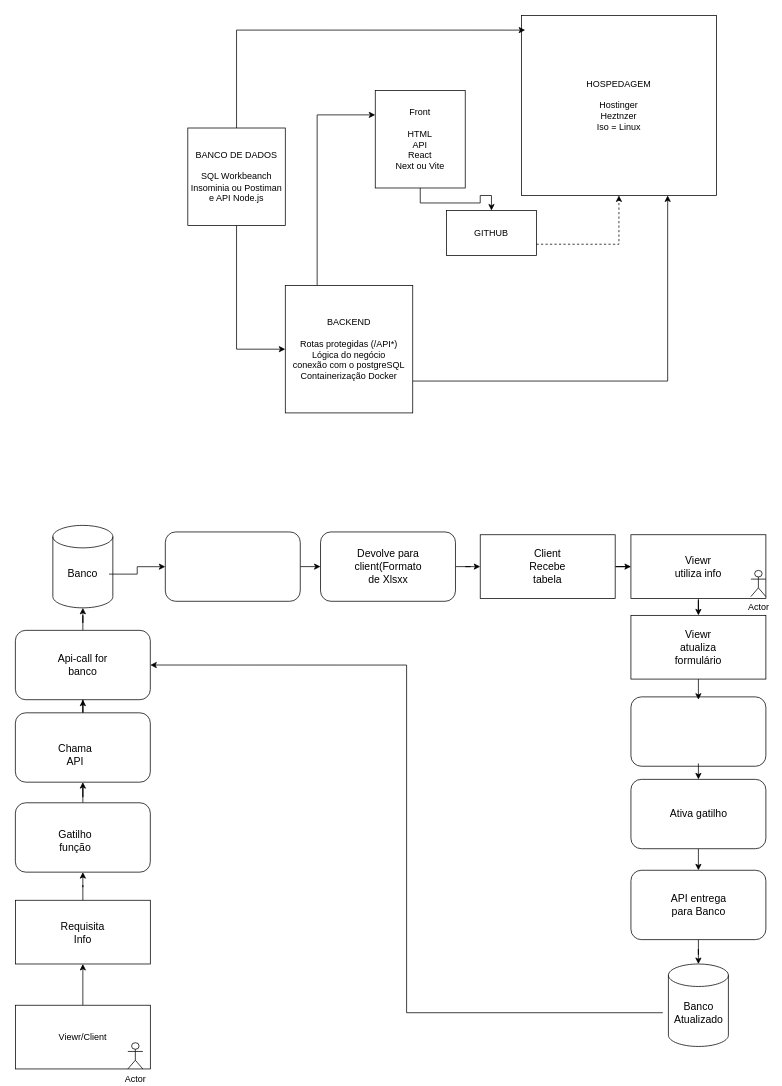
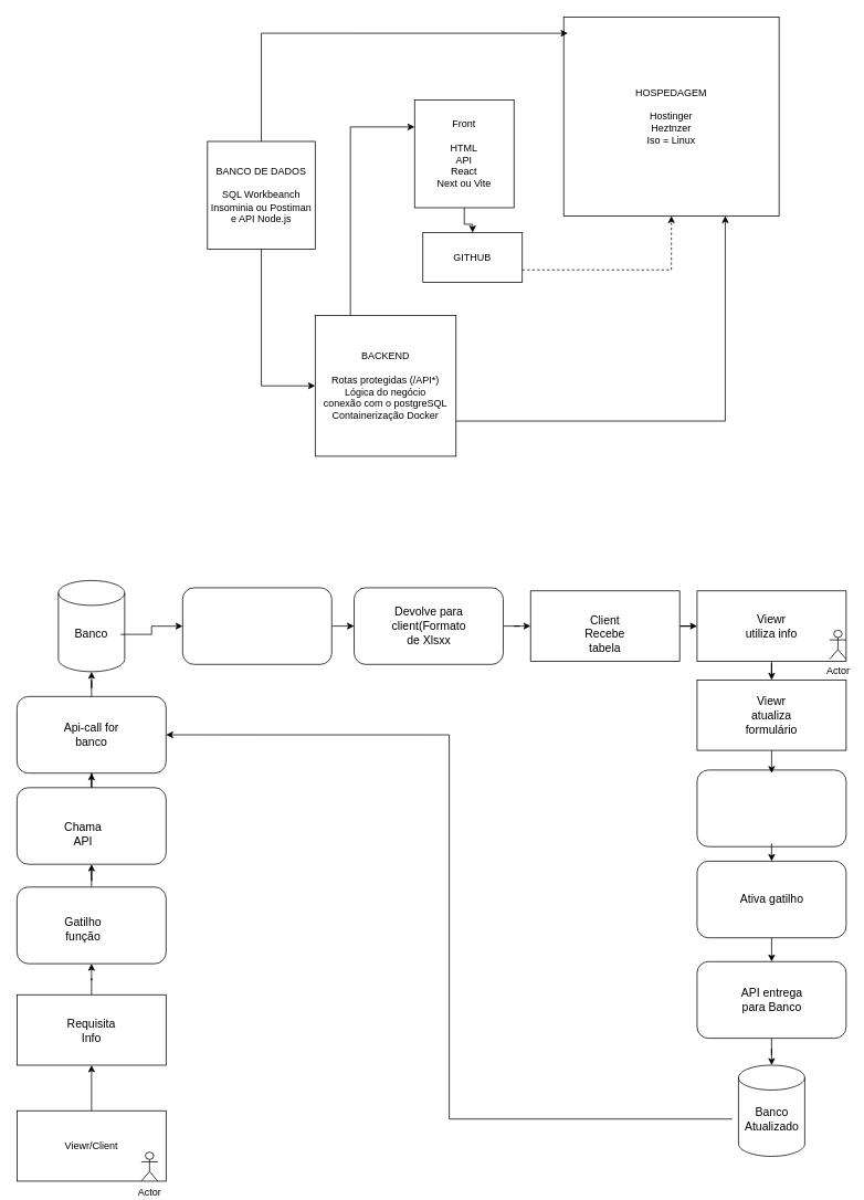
  <mxCell id="0" />
  <mxCell id="1" parent="0" />
  <mxCell id="2" value="" style="rounded=1;whiteSpace=wrap;html=1;" vertex="1" parent="1"><mxGeometry x="841" y="928.75" width="180" height="92.5" as="geometry" /></mxCell>
  <mxCell id="3" style="edgeStyle=orthogonalEdgeStyle;rounded=0;orthogonalLoop=1;jettySize=auto;html=1;exitX=0.5;exitY=0;exitDx=0;exitDy=0;" edge="1" parent="1" source="4" target="10"><mxGeometry relative="1" as="geometry" /></mxCell>
  <mxCell id="4" value="" style="rounded=0;whiteSpace=wrap;html=1;" vertex="1" parent="1"><mxGeometry x="20" y="1200" width="180" height="85" as="geometry" /></mxCell>
  <mxCell id="5" value="&lt;span style=&quot;font-size: 14px;&quot;&gt;Requisita Info&lt;/span&gt;" style="text;strokeColor=none;align=center;fillColor=none;html=1;verticalAlign=middle;whiteSpace=wrap;rounded=0;" vertex="1" parent="1"><mxGeometry x="75" y="1227.5" width="70" height="30" as="geometry" /></mxCell>
  <mxCell id="6" style="edgeStyle=orthogonalEdgeStyle;rounded=0;orthogonalLoop=1;jettySize=auto;html=1;exitX=0.5;exitY=0;exitDx=0;exitDy=0;" edge="1" parent="1" source="7" target="4"><mxGeometry relative="1" as="geometry" /></mxCell>
  <mxCell id="7" value="Viewr/Client" style="rounded=0;whiteSpace=wrap;html=1;" vertex="1" parent="1"><mxGeometry x="20" y="1340" width="180" height="85" as="geometry" /></mxCell>
  <mxCell id="8" value="Actor" style="shape=umlActor;verticalLabelPosition=bottom;verticalAlign=top;html=1;outlineConnect=0;" vertex="1" parent="1"><mxGeometry x="170" y="1390" width="20" height="35" as="geometry" /></mxCell>
  <mxCell id="9" style="edgeStyle=orthogonalEdgeStyle;rounded=0;orthogonalLoop=1;jettySize=auto;html=1;exitX=0.5;exitY=0;exitDx=0;exitDy=0;" edge="1" parent="1" source="10" target="13"><mxGeometry relative="1" as="geometry" /></mxCell>
  <mxCell id="10" value="" style="rounded=1;whiteSpace=wrap;html=1;" vertex="1" parent="1"><mxGeometry x="20" y="1070" width="180" height="92.5" as="geometry" /></mxCell>
  <mxCell id="11" value="&lt;span style=&quot;font-size: 14px;&quot;&gt;Gatilho função&lt;/span&gt;" style="text;strokeColor=none;align=center;fillColor=none;html=1;verticalAlign=middle;whiteSpace=wrap;rounded=0;" vertex="1" parent="1"><mxGeometry x="65" y="1106.25" width="70" height="30" as="geometry" /></mxCell>
  <mxCell id="12" style="edgeStyle=orthogonalEdgeStyle;rounded=0;orthogonalLoop=1;jettySize=auto;html=1;exitX=0.5;exitY=0;exitDx=0;exitDy=0;" edge="1" parent="1" source="13" target="16"><mxGeometry relative="1" as="geometry" /></mxCell>
  <mxCell id="13" value="" style="rounded=1;whiteSpace=wrap;html=1;" vertex="1" parent="1"><mxGeometry x="20" y="950" width="180" height="92.5" as="geometry" /></mxCell>
  <mxCell id="14" value="&lt;span style=&quot;font-size: 14px;&quot;&gt;Chama API&lt;/span&gt;" style="text;strokeColor=none;align=center;fillColor=none;html=1;verticalAlign=middle;whiteSpace=wrap;rounded=0;" vertex="1" parent="1"><mxGeometry x="65" y="991.25" width="70" height="30" as="geometry" /></mxCell>
  <mxCell id="15" style="edgeStyle=orthogonalEdgeStyle;rounded=0;orthogonalLoop=1;jettySize=auto;html=1;exitX=0.5;exitY=0;exitDx=0;exitDy=0;" edge="1" parent="1" source="16" target="18"><mxGeometry relative="1" as="geometry" /></mxCell>
  <mxCell id="16" value="" style="rounded=1;whiteSpace=wrap;html=1;" vertex="1" parent="1"><mxGeometry x="20" y="840" width="180" height="92.5" as="geometry" /></mxCell>
  <mxCell id="17" value="&lt;span style=&quot;font-size: 14px;&quot;&gt;Api-call for banco&lt;/span&gt;" style="text;strokeColor=none;align=center;fillColor=none;html=1;verticalAlign=middle;whiteSpace=wrap;rounded=0;" vertex="1" parent="1"><mxGeometry x="75" y="871.25" width="70" height="30" as="geometry" /></mxCell>
  <mxCell id="18" value="" style="shape=cylinder3;whiteSpace=wrap;html=1;boundedLbl=1;backgroundOutline=1;size=15;" vertex="1" parent="1"><mxGeometry x="70" y="700" width="80" height="110" as="geometry" /></mxCell>
  <mxCell id="19" style="edgeStyle=orthogonalEdgeStyle;rounded=0;orthogonalLoop=1;jettySize=auto;html=1;exitX=1;exitY=0.5;exitDx=0;exitDy=0;" edge="1" parent="1" source="20" target="22"><mxGeometry relative="1" as="geometry" /></mxCell>
  <mxCell id="20" value="&lt;span style=&quot;font-size: 14px;&quot;&gt;Banco&lt;/span&gt;" style="text;strokeColor=none;align=center;fillColor=none;html=1;verticalAlign=middle;whiteSpace=wrap;rounded=0;" vertex="1" parent="1"><mxGeometry x="75" y="750" width="70" height="30" as="geometry" /></mxCell>
  <mxCell id="21" style="edgeStyle=orthogonalEdgeStyle;rounded=0;orthogonalLoop=1;jettySize=auto;html=1;exitX=1;exitY=0.5;exitDx=0;exitDy=0;entryX=0;entryY=0.5;entryDx=0;entryDy=0;" edge="1" parent="1" source="22" target="24"><mxGeometry relative="1" as="geometry" /></mxCell>
  <mxCell id="22" value="" style="rounded=1;whiteSpace=wrap;html=1;" vertex="1" parent="1"><mxGeometry x="220" y="708.75" width="180" height="92.5" as="geometry" /></mxCell>
  <mxCell id="23" style="edgeStyle=orthogonalEdgeStyle;rounded=0;orthogonalLoop=1;jettySize=auto;html=1;exitX=1;exitY=0.5;exitDx=0;exitDy=0;" edge="1" parent="1" source="24" target="27"><mxGeometry relative="1" as="geometry" /></mxCell>
  <mxCell id="24" value="" style="rounded=1;whiteSpace=wrap;html=1;" vertex="1" parent="1"><mxGeometry x="427" y="708.75" width="180" height="92.5" as="geometry" /></mxCell>
  <mxCell id="25" value="&lt;span style=&quot;font-size: 14px;&quot;&gt;Devolve para client(Formato de Xlsxx&lt;/span&gt;" style="text;strokeColor=none;align=center;fillColor=none;html=1;verticalAlign=middle;whiteSpace=wrap;rounded=0;" vertex="1" parent="1"><mxGeometry x="469.5" y="740" width="95" height="30" as="geometry" /></mxCell>
  <mxCell id="26" style="edgeStyle=orthogonalEdgeStyle;rounded=0;orthogonalLoop=1;jettySize=auto;html=1;exitX=1;exitY=0.5;exitDx=0;exitDy=0;" edge="1" parent="1" source="27" target="30"><mxGeometry relative="1" as="geometry" /></mxCell>
  <mxCell id="27" value="" style="rounded=0;whiteSpace=wrap;html=1;" vertex="1" parent="1"><mxGeometry x="640" y="712.5" width="180" height="85" as="geometry" /></mxCell>
- <mxCell id="28" value="&lt;span style=&quot;font-size: 14px;&quot;&gt;Client Recebe tabela&lt;/span&gt;" style="text;strokeColor=none;align=center;fillColor=none;html=1;verticalAlign=middle;whiteSpace=wrap;rounded=0;" vertex="1" parent="1"><mxGeometry x="695" y="740" width="70" height="30" as="geometry" /></mxCell>
+ <mxCell id="28" value="&lt;span style=&quot;font-size: 14px;&quot;&gt;Client Recebe tabela&lt;/span&gt;" style="text;strokeColor=none;align=center;fillColor=none;html=1;verticalAlign=middle;whiteSpace=wrap;rounded=0;" vertex="1" parent="1"><mxGeometry x="695" y="750" width="70" height="30" as="geometry" /></mxCell>
  <mxCell id="29" style="edgeStyle=orthogonalEdgeStyle;rounded=0;orthogonalLoop=1;jettySize=auto;html=1;exitX=0.5;exitY=1;exitDx=0;exitDy=0;" edge="1" parent="1" source="30" target="33"><mxGeometry relative="1" as="geometry" /></mxCell>
  <mxCell id="30" value="" style="rounded=0;whiteSpace=wrap;html=1;" vertex="1" parent="1"><mxGeometry x="841" y="712.5" width="180" height="85" as="geometry" /></mxCell>
  <mxCell id="31" value="&lt;span style=&quot;font-size: 14px;&quot;&gt;Viewr utiliza info&lt;/span&gt;" style="text;strokeColor=none;align=center;fillColor=none;html=1;verticalAlign=middle;whiteSpace=wrap;rounded=0;" vertex="1" parent="1"><mxGeometry x="896" y="740" width="70" height="30" as="geometry" /></mxCell>
  <mxCell id="32" style="edgeStyle=orthogonalEdgeStyle;rounded=0;orthogonalLoop=1;jettySize=auto;html=1;exitX=0.5;exitY=1;exitDx=0;exitDy=0;entryX=0.5;entryY=0;entryDx=0;entryDy=0;" edge="1" parent="1" source="33"><mxGeometry relative="1" as="geometry"><mxPoint x="931" y="932.5" as="targetPoint" /></mxGeometry></mxCell>
  <mxCell id="33" value="" style="rounded=0;whiteSpace=wrap;html=1;" vertex="1" parent="1"><mxGeometry x="841" y="820" width="180" height="85" as="geometry" /></mxCell>
  <mxCell id="34" value="&lt;span style=&quot;font-size: 14px;&quot;&gt;Viewr atualiza formulário&lt;/span&gt;" style="text;strokeColor=none;align=center;fillColor=none;html=1;verticalAlign=middle;whiteSpace=wrap;rounded=0;" vertex="1" parent="1"><mxGeometry x="896" y="847.5" width="70" height="30" as="geometry" /></mxCell>
  <mxCell id="35" style="edgeStyle=orthogonalEdgeStyle;rounded=0;orthogonalLoop=1;jettySize=auto;html=1;exitX=0.5;exitY=1;exitDx=0;exitDy=0;entryX=0.5;entryY=0;entryDx=0;entryDy=0;" edge="1" parent="1" source="36" target="39"><mxGeometry relative="1" as="geometry" /></mxCell>
  <mxCell id="36" value="" style="rounded=1;whiteSpace=wrap;html=1;" vertex="1" parent="1"><mxGeometry x="841" y="1038.75" width="180" height="92.5" as="geometry" /></mxCell>
  <mxCell id="37" value="&lt;span style=&quot;font-size: 14px;&quot;&gt;Ativa gatilho&lt;/span&gt;" style="text;strokeColor=none;align=center;fillColor=none;html=1;verticalAlign=middle;whiteSpace=wrap;rounded=0;" vertex="1" parent="1"><mxGeometry x="883.5" y="1070" width="95" height="30" as="geometry" /></mxCell>
  <mxCell id="38" style="edgeStyle=orthogonalEdgeStyle;rounded=0;orthogonalLoop=1;jettySize=auto;html=1;exitX=0.5;exitY=1;exitDx=0;exitDy=0;" edge="1" parent="1" source="39" target="41"><mxGeometry relative="1" as="geometry" /></mxCell>
  <mxCell id="39" value="" style="rounded=1;whiteSpace=wrap;html=1;" vertex="1" parent="1"><mxGeometry x="841" y="1160" width="180" height="92.5" as="geometry" /></mxCell>
  <mxCell id="40" value="&lt;span style=&quot;font-size: 14px;&quot;&gt;API entrega para Banco&lt;/span&gt;" style="text;strokeColor=none;align=center;fillColor=none;html=1;verticalAlign=middle;whiteSpace=wrap;rounded=0;" vertex="1" parent="1"><mxGeometry x="883.5" y="1191.25" width="95" height="30" as="geometry" /></mxCell>
  <mxCell id="41" value="" style="shape=cylinder3;whiteSpace=wrap;html=1;boundedLbl=1;backgroundOutline=1;size=15;" vertex="1" parent="1"><mxGeometry x="891" y="1285" width="80" height="110" as="geometry" /></mxCell>
  <mxCell id="42" style="edgeStyle=orthogonalEdgeStyle;rounded=0;orthogonalLoop=1;jettySize=auto;html=1;entryX=1;entryY=0.5;entryDx=0;entryDy=0;" edge="1" parent="1" source="43" target="16"><mxGeometry relative="1" as="geometry" /></mxCell>
  <mxCell id="43" value="&lt;span style=&quot;font-size: 14px;&quot;&gt;Banco&lt;/span&gt;&lt;div&gt;&lt;span style=&quot;font-size: 14px;&quot;&gt;Atualizado&lt;/span&gt;&lt;/div&gt;" style="text;strokeColor=none;align=center;fillColor=none;html=1;verticalAlign=middle;whiteSpace=wrap;rounded=0;" vertex="1" parent="1"><mxGeometry x="883.5" y="1335" width="95" height="30" as="geometry" /></mxCell>
  <mxCell id="44" style="edgeStyle=orthogonalEdgeStyle;rounded=0;orthogonalLoop=1;jettySize=auto;html=1;exitX=0.5;exitY=1;exitDx=0;exitDy=0;entryX=0.5;entryY=0;entryDx=0;entryDy=0;" edge="1" parent="1" target="36"><mxGeometry relative="1" as="geometry"><mxPoint x="931" y="1017.5" as="sourcePoint" /></mxGeometry></mxCell>
  <mxCell id="45" value="Actor" style="shape=umlActor;verticalLabelPosition=bottom;verticalAlign=top;html=1;outlineConnect=0;" vertex="1" parent="1"><mxGeometry x="1001" y="760" width="20" height="35" as="geometry" /></mxCell>
  <mxCell id="46" style="edgeStyle=orthogonalEdgeStyle;rounded=0;orthogonalLoop=1;jettySize=auto;html=1;exitX=0.5;exitY=1;exitDx=0;exitDy=0;" edge="1" parent="1" source="47" target="56"><mxGeometry relative="1" as="geometry" /></mxCell>
  <mxCell id="47" value="Front&lt;div&gt;&lt;br&gt;&lt;/div&gt;&lt;div&gt;HTML&lt;/div&gt;&lt;div&gt;API&lt;/div&gt;&lt;div&gt;React&lt;/div&gt;&lt;div&gt;Next ou Vite&lt;/div&gt;" style="rounded=0;whiteSpace=wrap;html=1;" vertex="1" parent="1"><mxGeometry x="500" y="120" width="120" height="130" as="geometry" /></mxCell>
  <mxCell id="48" style="edgeStyle=orthogonalEdgeStyle;rounded=0;orthogonalLoop=1;jettySize=auto;html=1;entryX=0;entryY=0.5;entryDx=0;entryDy=0;" edge="1" parent="1" source="50" target="53"><mxGeometry relative="1" as="geometry" /></mxCell>
  <mxCell id="49" style="edgeStyle=orthogonalEdgeStyle;rounded=0;orthogonalLoop=1;jettySize=auto;html=1;exitX=0.5;exitY=0;exitDx=0;exitDy=0;" edge="1" parent="1" source="50"><mxGeometry relative="1" as="geometry"><mxPoint x="314.941" y="169.882" as="targetPoint" /></mxGeometry></mxCell>
  <mxCell id="50" value="BANCO DE DADOS&lt;div&gt;&lt;br&gt;&lt;/div&gt;&lt;div&gt;SQL Workbeanch&lt;/div&gt;&lt;div&gt;Insominia ou Postiman&lt;/div&gt;&lt;div&gt;e API Node.js&lt;/div&gt;" style="whiteSpace=wrap;html=1;aspect=fixed;" vertex="1" parent="1"><mxGeometry x="250" y="170" width="130" height="130" as="geometry" /></mxCell>
  <mxCell id="51" style="edgeStyle=orthogonalEdgeStyle;rounded=0;orthogonalLoop=1;jettySize=auto;html=1;exitX=0.25;exitY=0;exitDx=0;exitDy=0;entryX=0;entryY=0.25;entryDx=0;entryDy=0;" edge="1" parent="1" source="53" target="47"><mxGeometry relative="1" as="geometry" /></mxCell>
  <mxCell id="52" style="edgeStyle=orthogonalEdgeStyle;rounded=0;orthogonalLoop=1;jettySize=auto;html=1;exitX=1;exitY=0.75;exitDx=0;exitDy=0;entryX=0.75;entryY=1;entryDx=0;entryDy=0;" edge="1" parent="1" source="53" target="54"><mxGeometry relative="1" as="geometry" /></mxCell>
  <mxCell id="53" value="BACKEND&lt;div&gt;&lt;br&gt;&lt;/div&gt;&lt;div&gt;Rotas protegidas (/API*)&lt;/div&gt;&lt;div&gt;Lógica do negócio&lt;/div&gt;&lt;div&gt;conexão com o postgreSQL&lt;/div&gt;&lt;div&gt;Containerização Docker&lt;/div&gt;" style="whiteSpace=wrap;html=1;aspect=fixed;" vertex="1" parent="1"><mxGeometry x="380" y="380" width="170" height="170" as="geometry" /></mxCell>
- <mxCell id="54" value="HOSPEDAGEM&lt;div&gt;&lt;br&gt;&lt;/div&gt;&lt;div&gt;Hostinger&lt;/div&gt;&lt;div&gt;Heztnzer&lt;/div&gt;&lt;div&gt;Iso = Linux&lt;/div&gt;" style="rounded=0;whiteSpace=wrap;html=1;" vertex="1" parent="1"><mxGeometry x="695" y="20" width="260" height="240" as="geometry" /></mxCell>
+ <mxCell id="54" value="HOSPEDAGEM&lt;div&gt;&lt;br&gt;&lt;/div&gt;&lt;div&gt;Hostinger&lt;/div&gt;&lt;div&gt;Heztnzer&lt;/div&gt;&lt;div&gt;Iso = Linux&lt;/div&gt;" style="rounded=0;whiteSpace=wrap;html=1;" vertex="1" parent="1"><mxGeometry x="680" y="20" width="260" height="240" as="geometry" /></mxCell>
  <mxCell id="55" style="edgeStyle=orthogonalEdgeStyle;rounded=0;orthogonalLoop=1;jettySize=auto;html=1;exitX=1;exitY=0.75;exitDx=0;exitDy=0;dashed=1;" edge="1" parent="1" source="56" target="54"><mxGeometry relative="1" as="geometry" /></mxCell>
- <mxCell id="56" value="GITHUB" style="rounded=0;whiteSpace=wrap;html=1;" vertex="1" parent="1"><mxGeometry x="595" y="280" width="120" height="60" as="geometry" /></mxCell>
+ <mxCell id="56" value="GITHUB" style="rounded=0;whiteSpace=wrap;html=1;" vertex="1" parent="1"><mxGeometry x="510" y="280" width="120" height="60" as="geometry" /></mxCell>
  <mxCell id="57" style="edgeStyle=orthogonalEdgeStyle;rounded=0;orthogonalLoop=1;jettySize=auto;html=1;exitX=0.5;exitY=0;exitDx=0;exitDy=0;entryX=0.019;entryY=0.081;entryDx=0;entryDy=0;entryPerimeter=0;" edge="1" parent="1" source="50" target="54"><mxGeometry relative="1" as="geometry" /></mxCell>
